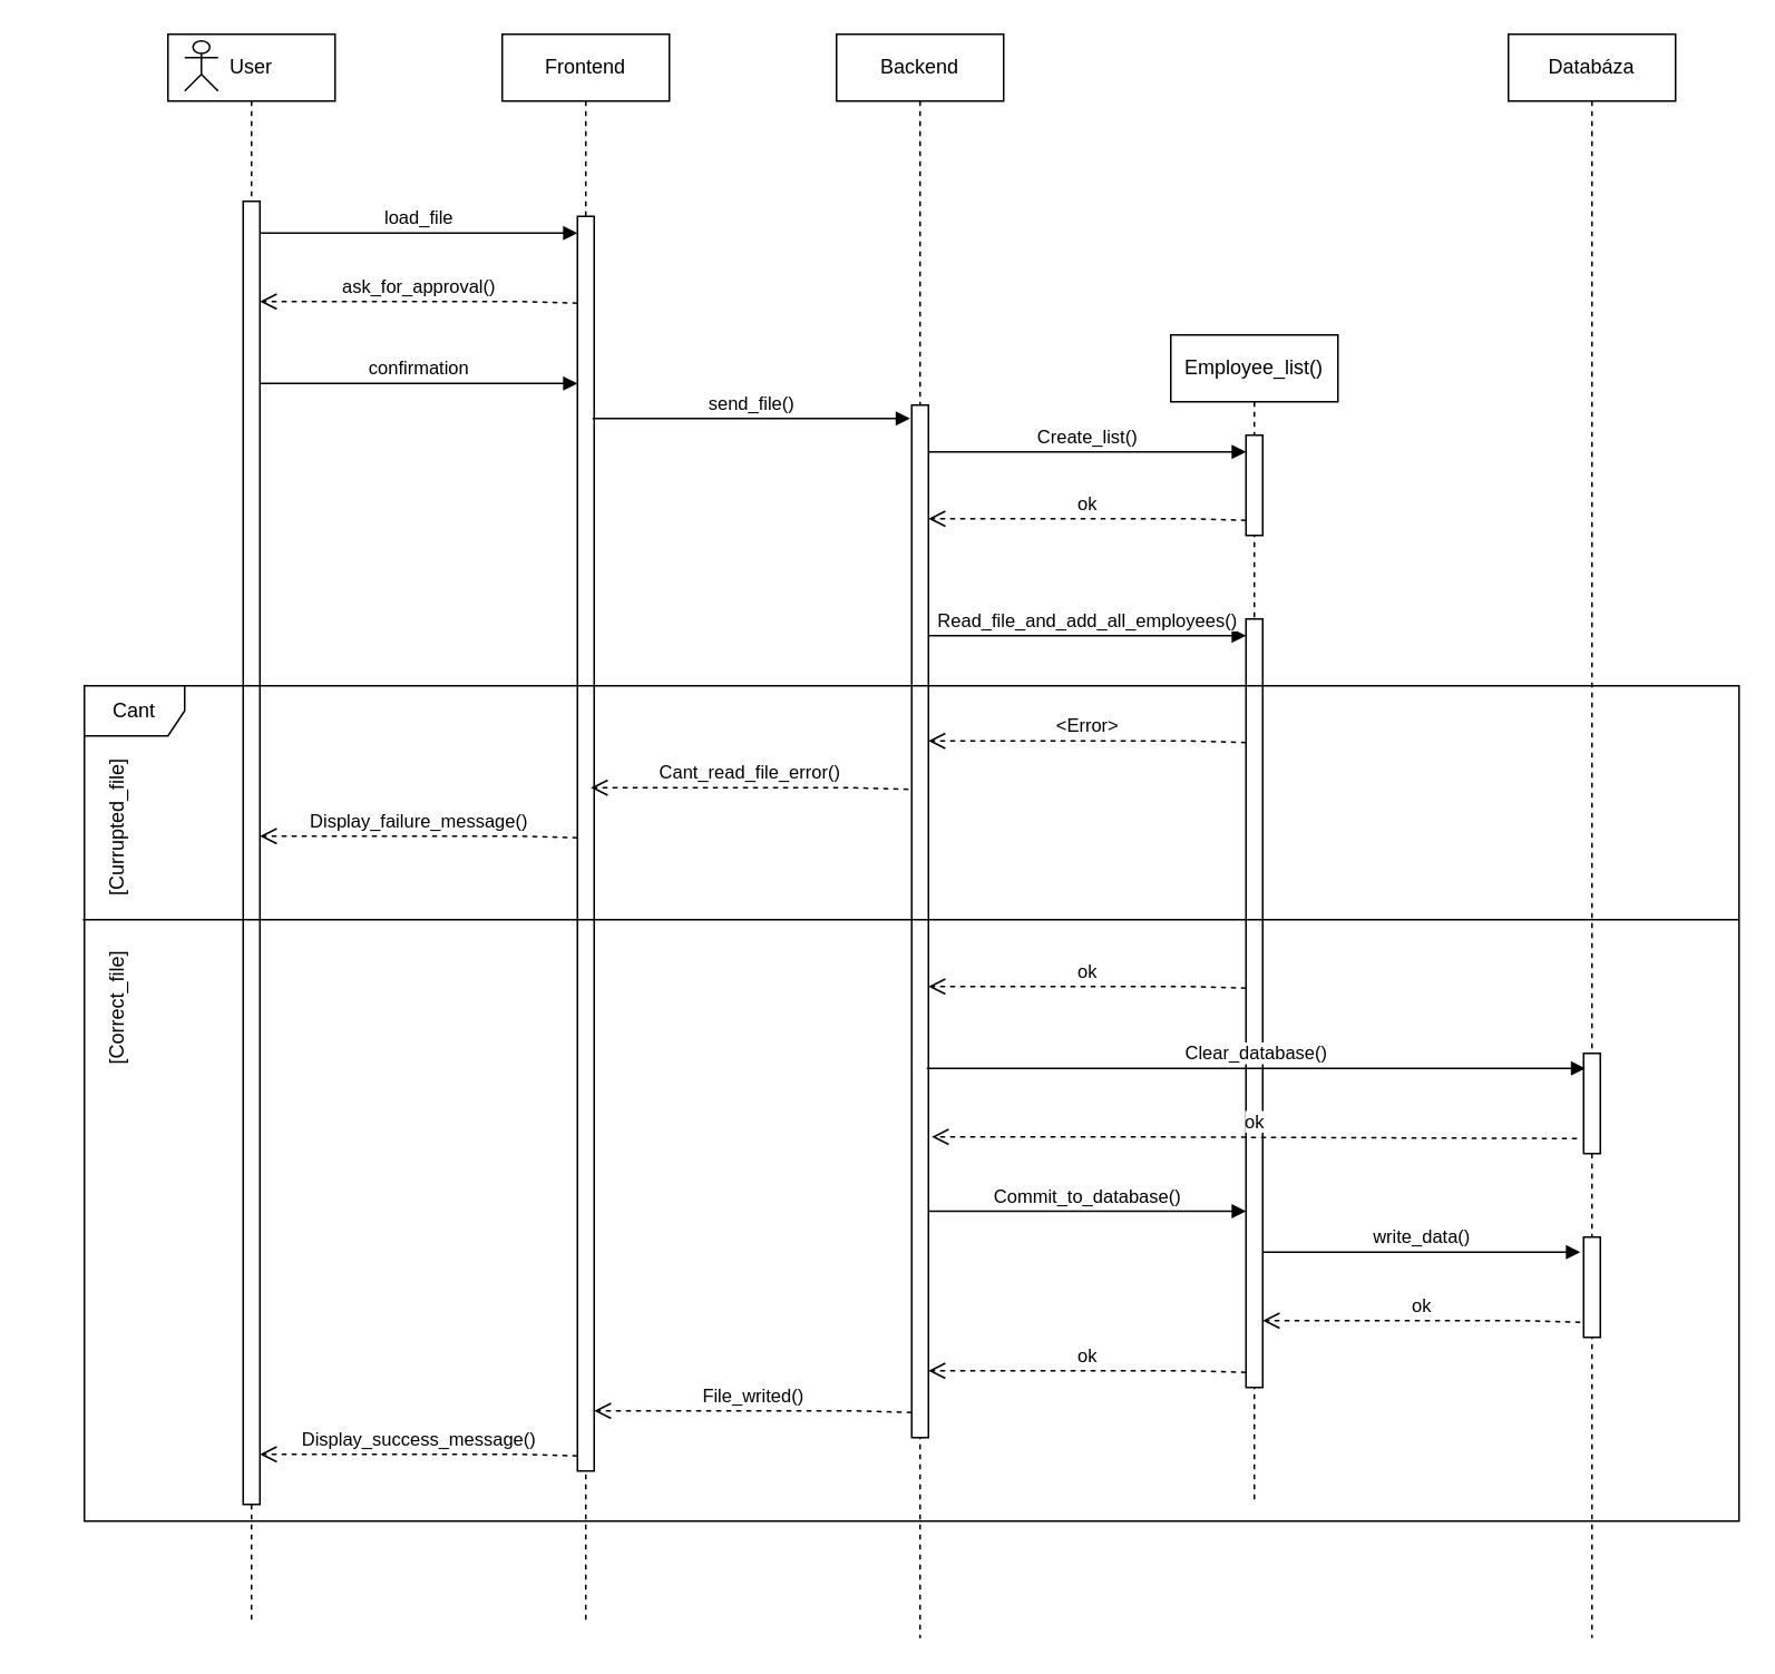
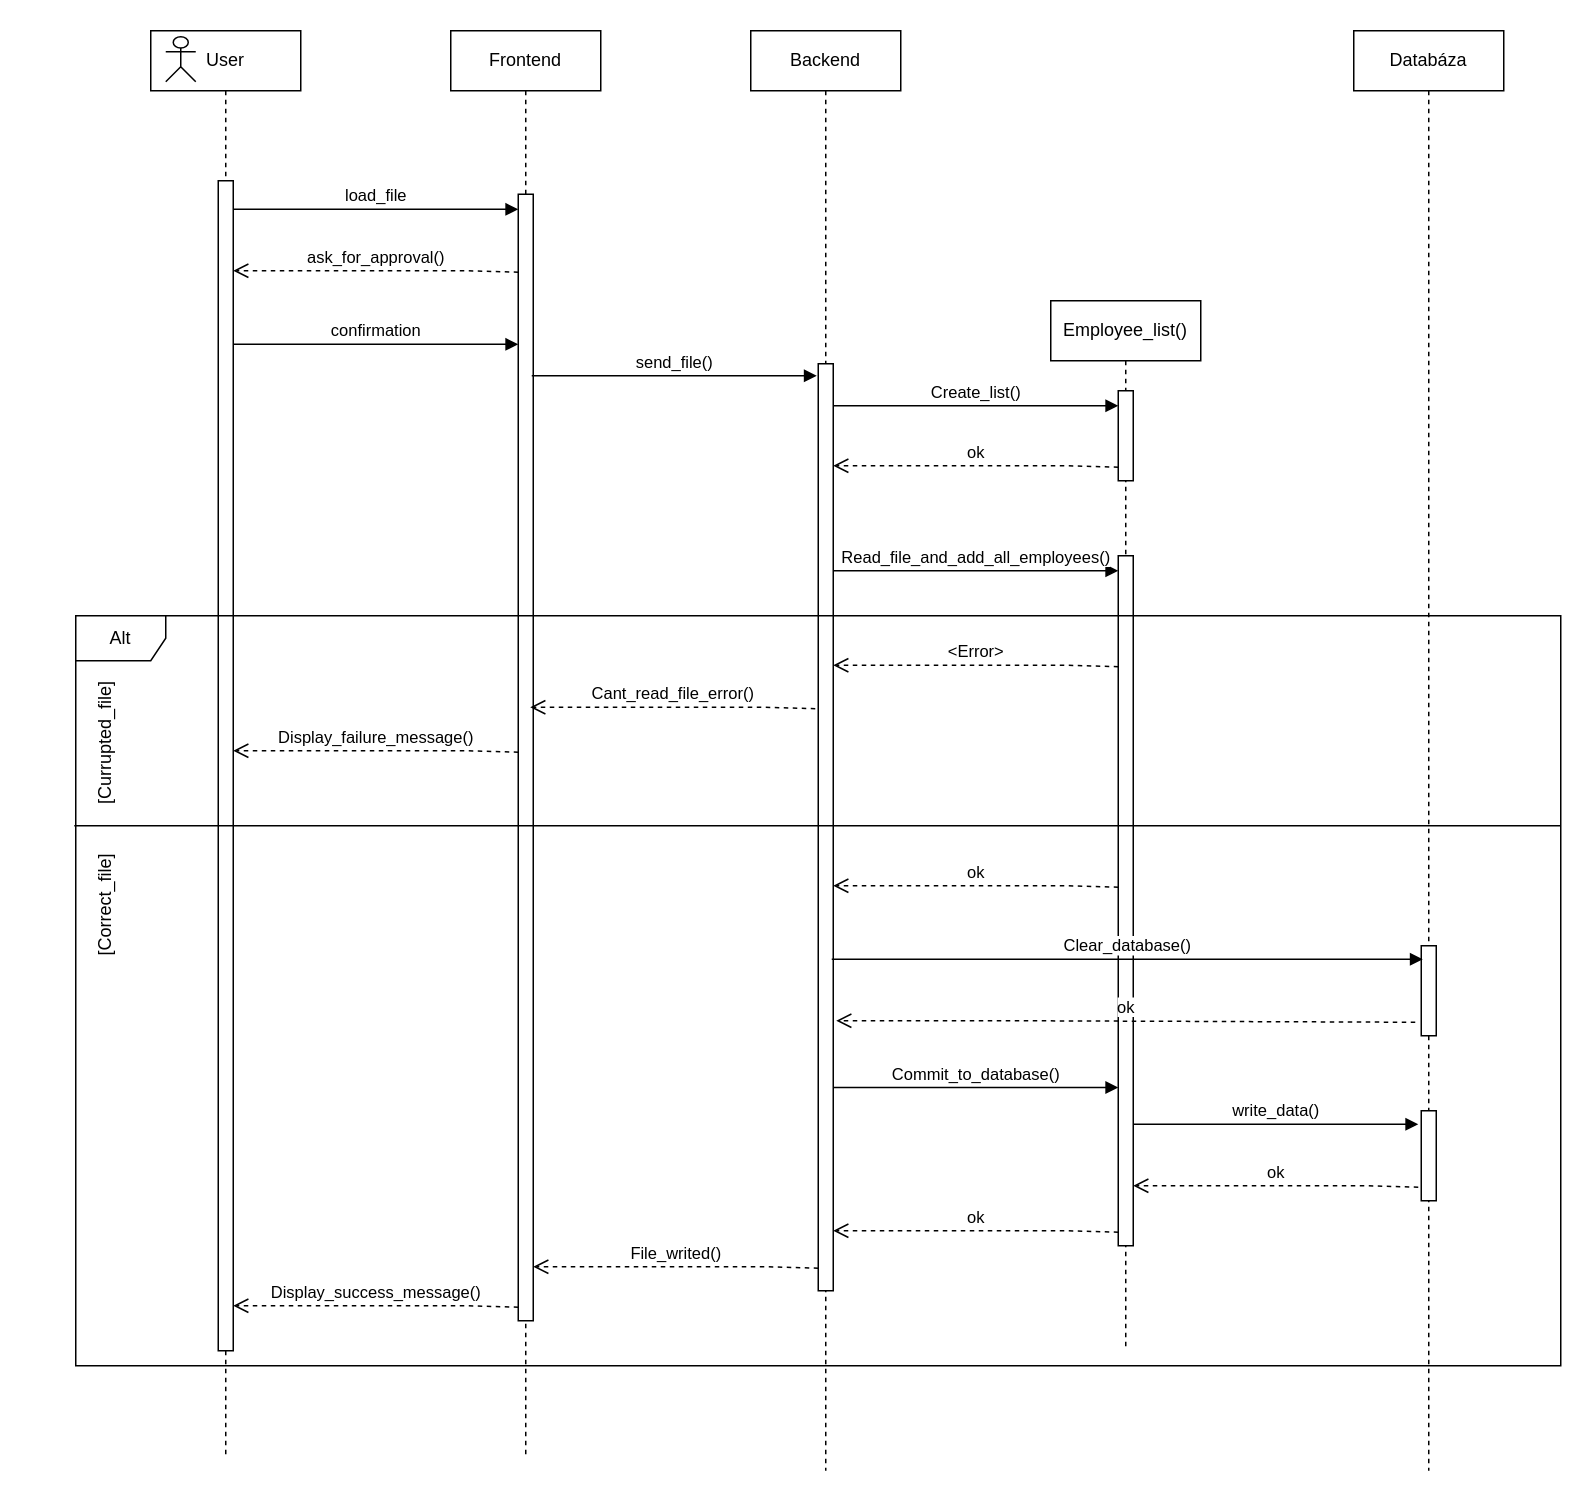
  <mxCell id="0" />
  <mxCell id="1" parent="0" />
  <mxCell id="2" value="User" style="shape=umlLifeline;perimeter=lifelinePerimeter;whiteSpace=wrap;html=1;container=1;collapsible=0;recursiveResize=0;outlineConnect=0;" vertex="1" parent="1"><mxGeometry x="100" y="20" width="100" height="950" as="geometry" /></mxCell>
  <mxCell id="3" value="" style="shape=umlActor;verticalLabelPosition=bottom;verticalAlign=top;html=1;outlineConnect=0;" vertex="1" parent="2"><mxGeometry x="10" y="4" width="20" height="30" as="geometry" /></mxCell>
  <mxCell id="4" value="Frontend" style="shape=umlLifeline;perimeter=lifelinePerimeter;whiteSpace=wrap;html=1;container=1;collapsible=0;recursiveResize=0;outlineConnect=0;" vertex="1" parent="1"><mxGeometry x="300" y="20" width="100" height="950" as="geometry" /></mxCell>
  <mxCell id="5" value="" style="html=1;points=[];perimeter=orthogonalPerimeter;" vertex="1" parent="4"><mxGeometry x="45" y="109" width="10" height="751" as="geometry" /></mxCell>
  <mxCell id="6" value="confirmation" style="html=1;verticalAlign=bottom;endArrow=block;rounded=0;entryX=0;entryY=0.067;entryDx=0;entryDy=0;entryPerimeter=0;" edge="1" parent="4"><mxGeometry width="80" relative="1" as="geometry"><mxPoint x="-145" y="209" as="sourcePoint" /><mxPoint x="45" y="209.05" as="targetPoint" /></mxGeometry></mxCell>
  <mxCell id="7" value="Cant_read_file_error()" style="html=1;verticalAlign=bottom;endArrow=open;dashed=1;endSize=8;rounded=0;exitX=0;exitY=0.918;exitDx=0;exitDy=0;exitPerimeter=0;" edge="1" parent="4"><mxGeometry relative="1" as="geometry"><mxPoint x="243" y="451.98" as="sourcePoint" /><mxPoint x="53" y="451" as="targetPoint" /><Array as="points"><mxPoint x="207" y="451" /></Array></mxGeometry></mxCell>
  <mxCell id="8" value="Backend" style="shape=umlLifeline;perimeter=lifelinePerimeter;whiteSpace=wrap;html=1;container=1;collapsible=0;recursiveResize=0;outlineConnect=0;size=40;" vertex="1" parent="1"><mxGeometry x="500" y="20" width="100" height="960" as="geometry" /></mxCell>
  <mxCell id="9" value="ok" style="html=1;verticalAlign=bottom;endArrow=open;dashed=1;endSize=8;rounded=0;exitX=0;exitY=0.918;exitDx=0;exitDy=0;exitPerimeter=0;" edge="1" parent="8"><mxGeometry relative="1" as="geometry"><mxPoint x="245" y="570.98" as="sourcePoint" /><mxPoint x="55" y="570" as="targetPoint" /><Array as="points"><mxPoint x="209" y="570" /></Array></mxGeometry></mxCell>
  <mxCell id="10" value="" style="html=1;points=[];perimeter=orthogonalPerimeter;" vertex="1" parent="8"><mxGeometry x="45" y="222" width="10" height="618" as="geometry" /></mxCell>
  <mxCell id="11" value="Employee_list()" style="shape=umlLifeline;perimeter=lifelinePerimeter;whiteSpace=wrap;html=1;container=1;collapsible=0;recursiveResize=0;outlineConnect=0;" vertex="1" parent="1"><mxGeometry x="700" y="200" width="100" height="700" as="geometry" /></mxCell>
  <mxCell id="12" value="" style="html=1;points=[];perimeter=orthogonalPerimeter;" vertex="1" parent="11"><mxGeometry x="45" y="60" width="10" height="60" as="geometry" /></mxCell>
  <mxCell id="13" value="" style="html=1;points=[];perimeter=orthogonalPerimeter;" vertex="1" parent="1"><mxGeometry x="145" y="120" width="10" height="780" as="geometry" /></mxCell>
  <mxCell id="14" value="load_file" style="html=1;verticalAlign=bottom;endArrow=block;rounded=0;entryX=0;entryY=0.067;entryDx=0;entryDy=0;entryPerimeter=0;" edge="1" parent="1"><mxGeometry width="80" relative="1" as="geometry"><mxPoint x="155" y="139" as="sourcePoint" /><mxPoint x="345" y="139.05" as="targetPoint" /></mxGeometry></mxCell>
  <mxCell id="15" value="ask_for_approval()" style="html=1;verticalAlign=bottom;endArrow=open;dashed=1;endSize=8;rounded=0;exitX=0;exitY=0.918;exitDx=0;exitDy=0;exitPerimeter=0;" edge="1" parent="1"><mxGeometry relative="1" as="geometry"><mxPoint x="345" y="180.98" as="sourcePoint" /><mxPoint x="155" y="180" as="targetPoint" /><Array as="points"><mxPoint x="309" y="180" /></Array></mxGeometry></mxCell>
  <mxCell id="16" value="send_file()" style="html=1;verticalAlign=bottom;endArrow=block;rounded=0;entryX=0;entryY=0.067;entryDx=0;entryDy=0;entryPerimeter=0;" edge="1" parent="1"><mxGeometry width="80" relative="1" as="geometry"><mxPoint x="354" y="250" as="sourcePoint" /><mxPoint x="544" y="250.05" as="targetPoint" /></mxGeometry></mxCell>
  <mxCell id="17" value="Create_list()" style="html=1;verticalAlign=bottom;endArrow=block;rounded=0;entryX=0;entryY=0.067;entryDx=0;entryDy=0;entryPerimeter=0;" edge="1" parent="1"><mxGeometry width="80" relative="1" as="geometry"><mxPoint x="555" y="270" as="sourcePoint" /><mxPoint x="745" y="270.05" as="targetPoint" /></mxGeometry></mxCell>
  <mxCell id="18" value="Databáza" style="shape=umlLifeline;perimeter=lifelinePerimeter;whiteSpace=wrap;html=1;container=1;collapsible=0;recursiveResize=0;outlineConnect=0;" vertex="1" parent="1"><mxGeometry x="902" y="20" width="100" height="960" as="geometry" /></mxCell>
  <mxCell id="19" value="" style="html=1;points=[];perimeter=orthogonalPerimeter;" vertex="1" parent="18"><mxGeometry x="45" y="720" width="10" height="60" as="geometry" /></mxCell>
  <mxCell id="20" value="" style="html=1;points=[];perimeter=orthogonalPerimeter;" vertex="1" parent="18"><mxGeometry x="45" y="610" width="10" height="60" as="geometry" /></mxCell>
  <mxCell id="21" value="ok" style="html=1;verticalAlign=bottom;endArrow=open;dashed=1;endSize=8;rounded=0;exitX=0;exitY=0.918;exitDx=0;exitDy=0;exitPerimeter=0;" edge="1" parent="1"><mxGeometry relative="1" as="geometry"><mxPoint x="745" y="310.98" as="sourcePoint" /><mxPoint x="555" y="310" as="targetPoint" /><Array as="points"><mxPoint x="709" y="310" /></Array></mxGeometry></mxCell>
  <mxCell id="22" value="Read_file_and_add_all_employees()" style="html=1;verticalAlign=bottom;endArrow=block;rounded=0;entryX=0;entryY=0.067;entryDx=0;entryDy=0;entryPerimeter=0;" edge="1" parent="1"><mxGeometry width="80" relative="1" as="geometry"><mxPoint x="555" y="380" as="sourcePoint" /><mxPoint x="745" y="380.05" as="targetPoint" /></mxGeometry></mxCell>
  <mxCell id="23" value="&amp;lt;Error&amp;gt;" style="html=1;verticalAlign=bottom;endArrow=open;dashed=1;endSize=8;rounded=0;exitX=0;exitY=0.918;exitDx=0;exitDy=0;exitPerimeter=0;" edge="1" parent="1"><mxGeometry relative="1" as="geometry"><mxPoint x="745" y="443.98" as="sourcePoint" /><mxPoint x="555" y="443" as="targetPoint" /><Array as="points"><mxPoint x="709" y="443" /></Array></mxGeometry></mxCell>
  <mxCell id="24" value="Display_failure_message()" style="html=1;verticalAlign=bottom;endArrow=open;dashed=1;endSize=8;rounded=0;exitX=0;exitY=0.918;exitDx=0;exitDy=0;exitPerimeter=0;" edge="1" parent="1"><mxGeometry relative="1" as="geometry"><mxPoint x="345" y="500.98" as="sourcePoint" /><mxPoint x="155" y="500" as="targetPoint" /><Array as="points"><mxPoint x="309" y="500" /></Array></mxGeometry></mxCell>
  <mxCell id="25" value="" style="html=1;points=[];perimeter=orthogonalPerimeter;" vertex="1" parent="1"><mxGeometry x="745" y="370" width="10" height="460" as="geometry" /></mxCell>
  <mxCell id="26" value="Commit_to_database()" style="html=1;verticalAlign=bottom;endArrow=block;rounded=0;entryX=0;entryY=0.067;entryDx=0;entryDy=0;entryPerimeter=0;" edge="1" parent="1"><mxGeometry width="80" relative="1" as="geometry"><mxPoint x="555" y="724.5" as="sourcePoint" /><mxPoint x="745" y="724.55" as="targetPoint" /></mxGeometry></mxCell>
  <mxCell id="27" value="write_data()" style="html=1;verticalAlign=bottom;endArrow=block;rounded=0;entryX=0;entryY=0.067;entryDx=0;entryDy=0;entryPerimeter=0;" edge="1" parent="1"><mxGeometry width="80" relative="1" as="geometry"><mxPoint x="755" y="749" as="sourcePoint" /><mxPoint x="945" y="749.05" as="targetPoint" /></mxGeometry></mxCell>
  <mxCell id="28" value="&lt;div&gt;Clear_database()&lt;/div&gt;" style="html=1;verticalAlign=bottom;endArrow=block;rounded=0;entryX=0.1;entryY=0.15;entryDx=0;entryDy=0;entryPerimeter=0;" edge="1" parent="1"><mxGeometry width="80" relative="1" as="geometry"><mxPoint x="554" y="639" as="sourcePoint" /><mxPoint x="948" y="639" as="targetPoint" /></mxGeometry></mxCell>
  <mxCell id="29" value="ok" style="html=1;verticalAlign=bottom;endArrow=open;dashed=1;endSize=8;rounded=0;exitX=0;exitY=0.918;exitDx=0;exitDy=0;exitPerimeter=0;" edge="1" parent="1"><mxGeometry relative="1" as="geometry"><mxPoint x="945" y="790.98" as="sourcePoint" /><mxPoint x="755" y="790" as="targetPoint" /><Array as="points"><mxPoint x="909" y="790" /></Array></mxGeometry></mxCell>
  <mxCell id="30" value="ok" style="html=1;verticalAlign=bottom;endArrow=open;dashed=1;endSize=8;rounded=0;exitX=0;exitY=0.918;exitDx=0;exitDy=0;exitPerimeter=0;" edge="1" parent="1"><mxGeometry relative="1" as="geometry"><mxPoint x="745" y="820.98" as="sourcePoint" /><mxPoint x="555" y="820" as="targetPoint" /><Array as="points"><mxPoint x="709" y="820" /></Array></mxGeometry></mxCell>
  <mxCell id="31" value="File_writed()" style="html=1;verticalAlign=bottom;endArrow=open;dashed=1;endSize=8;rounded=0;exitX=0;exitY=0.918;exitDx=0;exitDy=0;exitPerimeter=0;" edge="1" parent="1"><mxGeometry relative="1" as="geometry"><mxPoint x="545" y="844.98" as="sourcePoint" /><mxPoint x="355" y="844" as="targetPoint" /><Array as="points"><mxPoint x="509" y="844" /></Array></mxGeometry></mxCell>
  <mxCell id="32" value="ok" style="html=1;verticalAlign=bottom;endArrow=open;dashed=1;endSize=8;rounded=0;exitX=-0.4;exitY=0.85;exitDx=0;exitDy=0;exitPerimeter=0;" edge="1" parent="1"><mxGeometry relative="1" as="geometry"><mxPoint x="943" y="681" as="sourcePoint" /><mxPoint x="557" y="680" as="targetPoint" /><Array as="points"><mxPoint x="681" y="680" /></Array></mxGeometry></mxCell>
  <mxCell id="33" value="Display_success_message()" style="html=1;verticalAlign=bottom;endArrow=open;dashed=1;endSize=8;rounded=0;exitX=0;exitY=0.918;exitDx=0;exitDy=0;exitPerimeter=0;" edge="1" parent="1"><mxGeometry relative="1" as="geometry"><mxPoint x="345" y="870.98" as="sourcePoint" /><mxPoint x="155" y="870" as="targetPoint" /><Array as="points"><mxPoint x="309" y="870" /></Array></mxGeometry></mxCell>
- <mxCell id="34" value="Cant" style="shape=umlFrame;whiteSpace=wrap;html=1;" vertex="1" parent="1"><mxGeometry x="50" y="410" width="990" height="500" as="geometry" /></mxCell>
+ <mxCell id="34" value="Alt" style="shape=umlFrame;whiteSpace=wrap;html=1;" vertex="1" parent="1"><mxGeometry x="50" y="410" width="990" height="500" as="geometry" /></mxCell>
  <mxCell id="35" value="[Currupted_file]" style="text;html=1;strokeColor=none;fillColor=none;align=center;verticalAlign=middle;whiteSpace=wrap;rounded=0;rotation=-90;" vertex="1" parent="1"><mxGeometry y="480" width="100" height="30" as="geometry" x="20" /></mxCell>
  <mxCell id="36" value="" style="endArrow=none;html=1;rounded=0;exitX=-0.001;exitY=0.28;exitDx=0;exitDy=0;exitPerimeter=0;" edge="1" parent="1" source="34"><mxGeometry width="50" height="50" relative="1" as="geometry"><mxPoint x="580" y="620" as="sourcePoint" /><mxPoint x="1040" y="550" as="targetPoint" /></mxGeometry></mxCell>
  <mxCell id="37" value="&lt;div&gt;[Correct_file]&lt;/div&gt;" style="text;html=1;strokeColor=none;fillColor=none;align=center;verticalAlign=middle;whiteSpace=wrap;rounded=0;rotation=-90;" vertex="1" parent="1"><mxGeometry y="588" width="100" height="30" as="geometry" x="20" /></mxCell>
